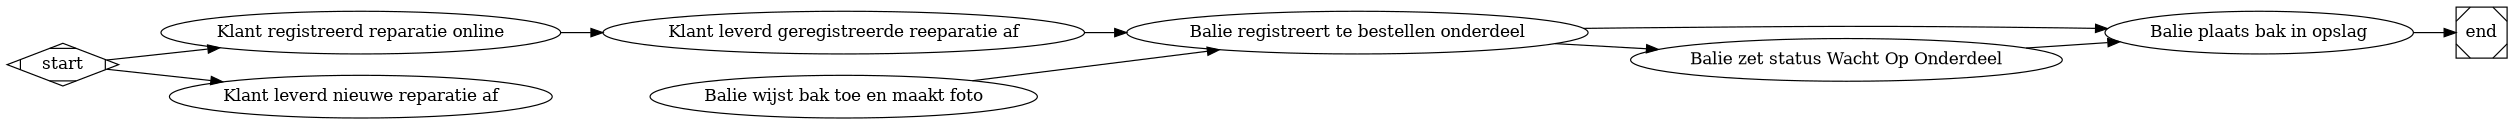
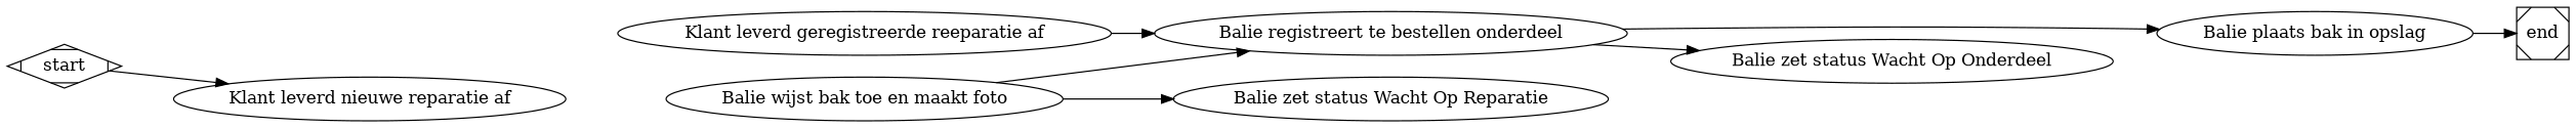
  digraph {
    rankdir=LR
    start [shape=Mdiamond]
-   "Klant registreerd reparatie online"
    "Klant leverd nieuwe reparatie af"
    "Klant leverd geregistreerde reeparatie af"
    "Balie registreert te bestellen onderdeel"
    "Balie wijst bak toe en maakt foto"
+   "Balie zet status Wacht Op Reparatie"
    "Balie plaats bak in opslag"
    "Balie zet status Wacht Op Onderdeel"
    end [shape=Msquare]
-   start -> "Klant registreerd reparatie online"
    start -> "Klant leverd nieuwe reparatie af"
-   "Klant registreerd reparatie online" -> "Klant leverd geregistreerde reeparatie af"
    "Klant leverd geregistreerde reeparatie af" -> "Balie registreert te bestellen onderdeel"
    "Balie registreert te bestellen onderdeel" -> "Balie plaats bak in opslag"
    "Balie registreert te bestellen onderdeel" -> "Balie zet status Wacht Op Onderdeel"
    "Balie wijst bak toe en maakt foto" -> "Balie registreert te bestellen onderdeel"
+   "Balie wijst bak toe en maakt foto" -> "Balie zet status Wacht Op Reparatie"
    "Balie plaats bak in opslag" -> end
-   "Balie zet status Wacht Op Onderdeel" -> "Balie plaats bak in opslag"
  }
